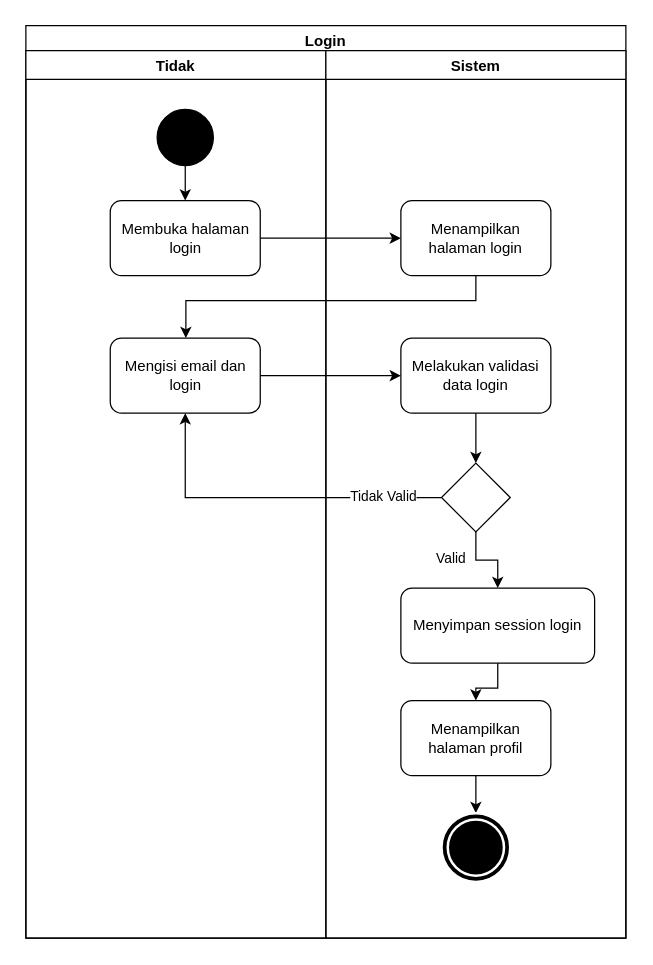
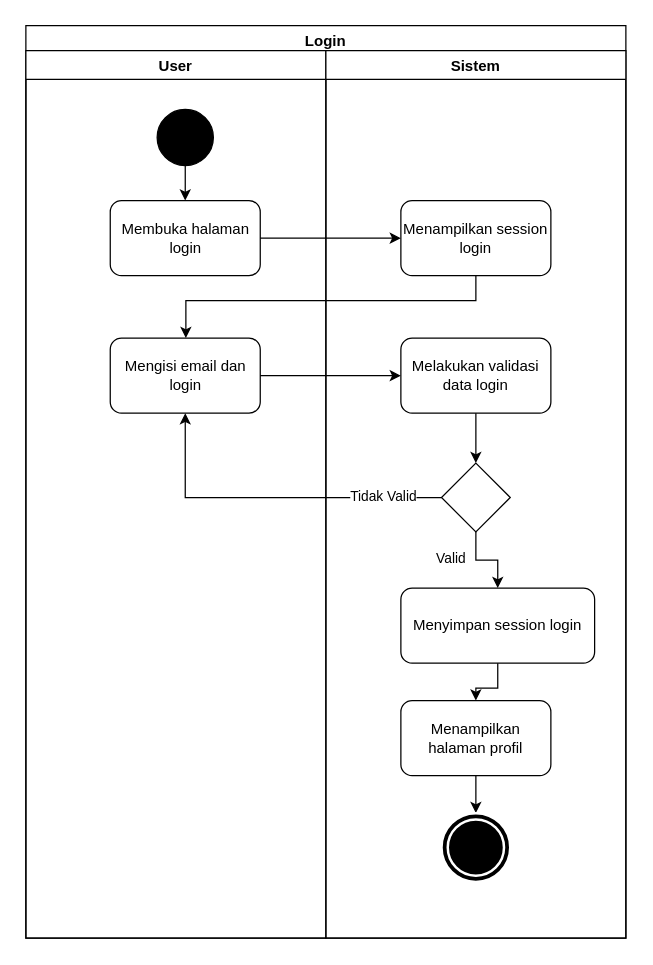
  <mxCell id="0" />
  <mxCell id="1" parent="0" />
  <mxCell id="2" value="Login" style="swimlane;fillColor=none;" parent="1" vertex="1"><mxGeometry x="20" y="20" width="480" height="730" as="geometry" /></mxCell>
- <mxCell id="3" value="Tidak" style="swimlane;" parent="2" vertex="1"><mxGeometry y="20" width="240" height="710" as="geometry" /></mxCell>
+ <mxCell id="3" value="User" style="swimlane;" parent="2" vertex="1"><mxGeometry y="20" width="240" height="710" as="geometry" /></mxCell>
  <mxCell id="4" style="edgeStyle=orthogonalEdgeStyle;rounded=0;orthogonalLoop=1;jettySize=auto;html=1;" parent="3" source="5" target="6" edge="1"><mxGeometry relative="1" as="geometry" /></mxCell>
  <mxCell id="5" value="" style="ellipse;whiteSpace=wrap;html=1;aspect=fixed;fillColor=#000000;" parent="3" vertex="1"><mxGeometry x="105" y="47" width="45" height="45" as="geometry" /></mxCell>
  <mxCell id="6" value="Membuka halaman login" style="rounded=1;whiteSpace=wrap;html=1;fillColor=none;" parent="3" vertex="1"><mxGeometry x="67.5" y="120" width="120" height="60" as="geometry" /></mxCell>
  <mxCell id="7" value="Mengisi email dan login" style="rounded=1;whiteSpace=wrap;html=1;fillColor=none;" parent="3" vertex="1"><mxGeometry x="67.5" y="230" width="120" height="60" as="geometry" /></mxCell>
  <mxCell id="8" value="Sistem" style="swimlane;" parent="2" vertex="1"><mxGeometry x="240" y="20" width="240" height="710" as="geometry" /></mxCell>
  <mxCell id="9" style="edgeStyle=orthogonalEdgeStyle;rounded=0;orthogonalLoop=1;jettySize=auto;html=1;" parent="8" source="10" target="12" edge="1"><mxGeometry relative="1" as="geometry" /></mxCell>
  <mxCell id="10" value="Melakukan validasi data login" style="rounded=1;whiteSpace=wrap;html=1;fillColor=none;" parent="8" vertex="1"><mxGeometry x="60" y="230" width="120" height="60" as="geometry" /></mxCell>
  <mxCell id="11" value="Valid" style="edgeStyle=orthogonalEdgeStyle;rounded=0;orthogonalLoop=1;jettySize=auto;html=1;" parent="8" source="12" target="13" edge="1"><mxGeometry x="-0.333" y="-20" relative="1" as="geometry"><mxPoint as="offset" /></mxGeometry></mxCell>
  <mxCell id="12" value="" style="rhombus;whiteSpace=wrap;html=1;fillColor=none;" parent="8" vertex="1"><mxGeometry x="92.5" y="330" width="55" height="55" as="geometry" /></mxCell>
  <mxCell id="13" value="Menyimpan session login" style="rounded=1;whiteSpace=wrap;html=1;fillColor=none;" parent="8" vertex="1"><mxGeometry x="60" y="430" width="155" height="60" as="geometry" /></mxCell>
  <mxCell id="14" value="" style="edgeStyle=orthogonalEdgeStyle;rounded=0;orthogonalLoop=1;jettySize=auto;html=1;entryX=0.5;entryY=0;entryDx=0;entryDy=0;" parent="8" source="13" target="16" edge="1"><mxGeometry relative="1" as="geometry"><mxPoint x="120" y="525" as="targetPoint" /></mxGeometry></mxCell>
  <mxCell id="15" style="edgeStyle=orthogonalEdgeStyle;rounded=0;orthogonalLoop=1;jettySize=auto;html=1;" parent="8" source="16" target="17" edge="1"><mxGeometry relative="1" as="geometry" /></mxCell>
  <mxCell id="16" value="Menampilkan halaman profil" style="whiteSpace=wrap;html=1;fillColor=none;rounded=1;" parent="8" vertex="1"><mxGeometry x="60" y="520" width="120" height="60" as="geometry" /></mxCell>
  <mxCell id="17" value="" style="ellipse;shape=doubleEllipse;whiteSpace=wrap;html=1;aspect=fixed;fillColor=#000000;strokeColor=#FFFFFF;strokeWidth=2;" parent="8" vertex="1"><mxGeometry x="92.5" y="610" width="55" height="55" as="geometry" /></mxCell>
- <mxCell id="18" value="Menampilkan halaman login" style="rounded=1;whiteSpace=wrap;html=1;fillColor=none;" parent="8" vertex="1"><mxGeometry x="60" y="120" width="120" height="60" as="geometry" /></mxCell>
+ <mxCell id="18" value="Menampilkan session login" style="rounded=1;whiteSpace=wrap;html=1;fillColor=none;" parent="8" vertex="1"><mxGeometry x="60" y="120" width="120" height="60" as="geometry" /></mxCell>
  <mxCell id="19" style="edgeStyle=orthogonalEdgeStyle;rounded=0;orthogonalLoop=1;jettySize=auto;html=1;entryX=0;entryY=0.5;entryDx=0;entryDy=0;" parent="2" source="6" target="18" edge="1"><mxGeometry relative="1" as="geometry" /></mxCell>
  <mxCell id="20" style="edgeStyle=orthogonalEdgeStyle;rounded=0;orthogonalLoop=1;jettySize=auto;html=1;" parent="2" source="18" target="7" edge="1"><mxGeometry relative="1" as="geometry"><Array as="points"><mxPoint x="360" y="220" /><mxPoint x="128" y="220" /></Array></mxGeometry></mxCell>
  <mxCell id="21" style="edgeStyle=orthogonalEdgeStyle;rounded=0;orthogonalLoop=1;jettySize=auto;html=1;" parent="2" source="7" target="10" edge="1"><mxGeometry relative="1" as="geometry" /></mxCell>
  <mxCell id="22" style="edgeStyle=orthogonalEdgeStyle;rounded=0;orthogonalLoop=1;jettySize=auto;html=1;" parent="2" source="12" target="7" edge="1"><mxGeometry relative="1" as="geometry" /></mxCell>
  <mxCell id="23" value="Tidak Valid" style="edgeLabel;html=1;align=center;verticalAlign=middle;resizable=0;points=[];" parent="22" vertex="1" connectable="0"><mxGeometry x="-0.653" y="-1" relative="1" as="geometry"><mxPoint as="offset" /></mxGeometry></mxCell>
